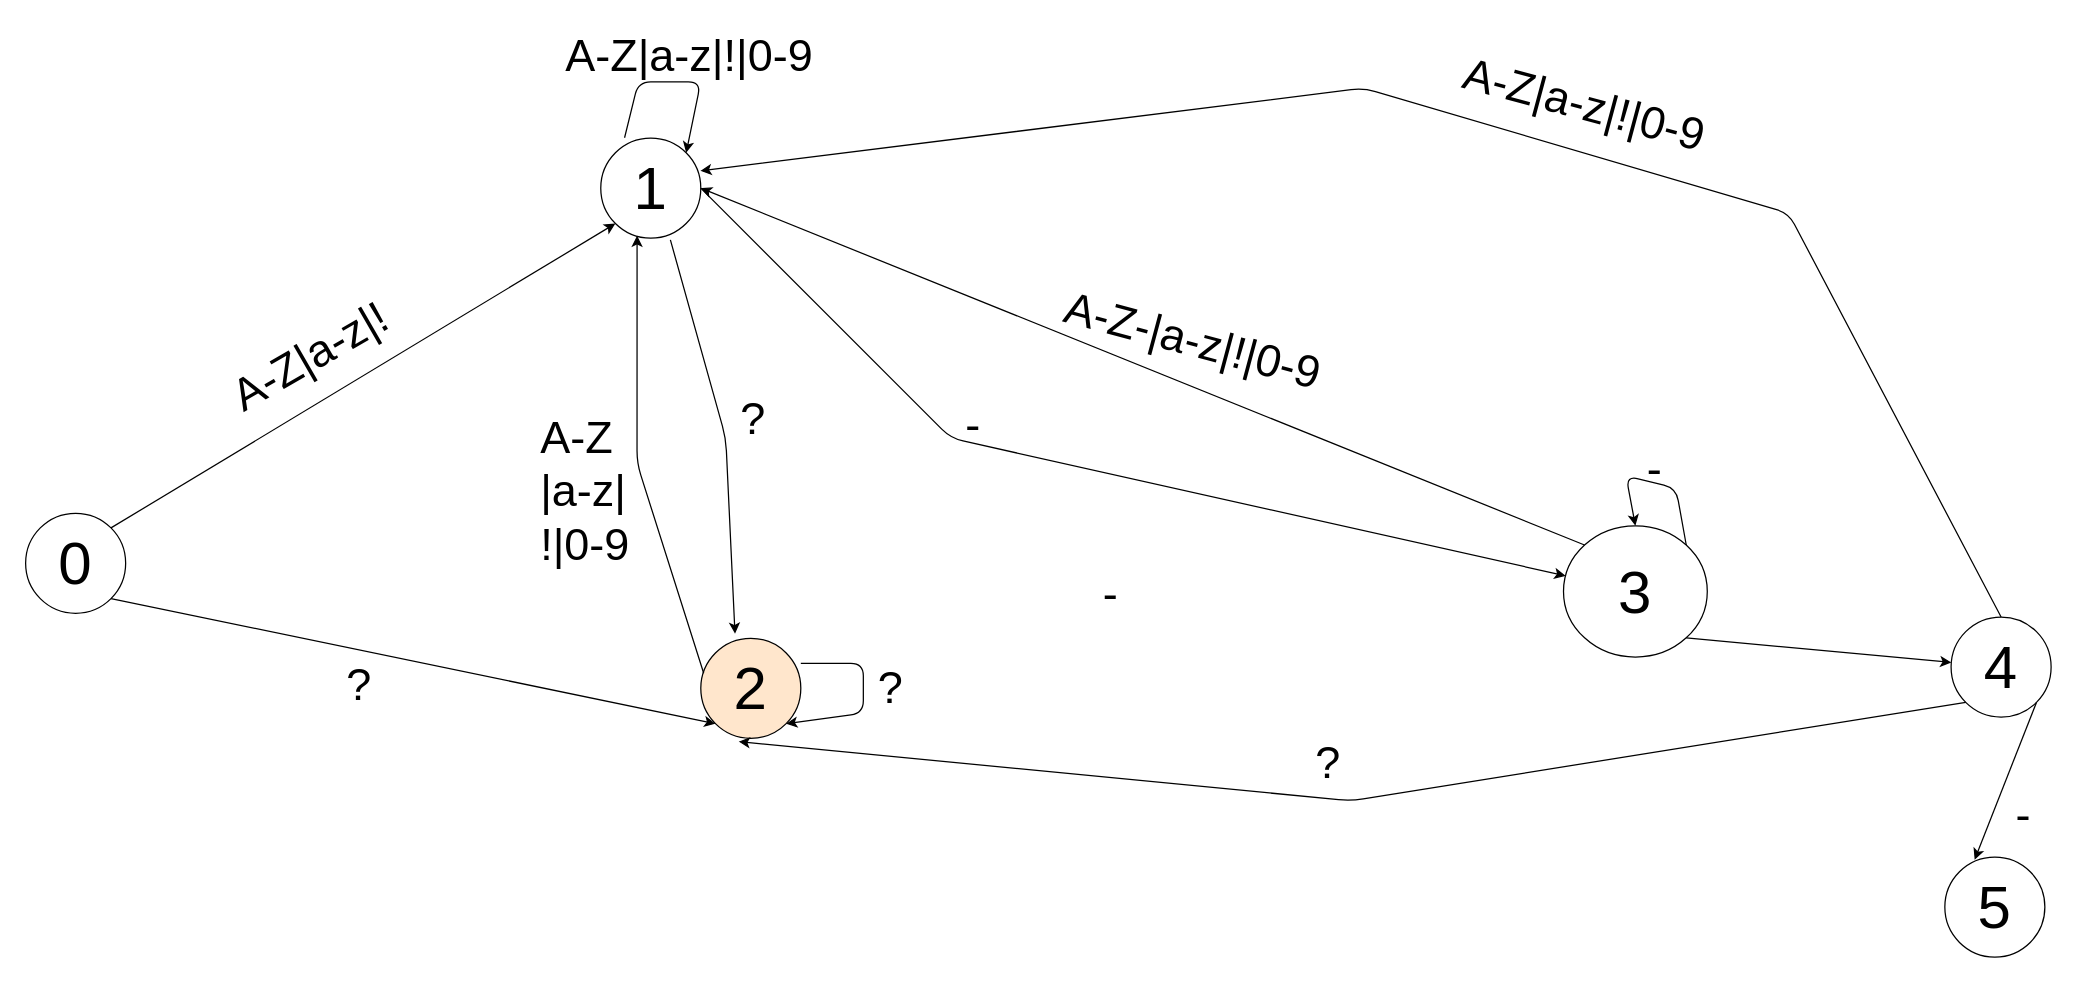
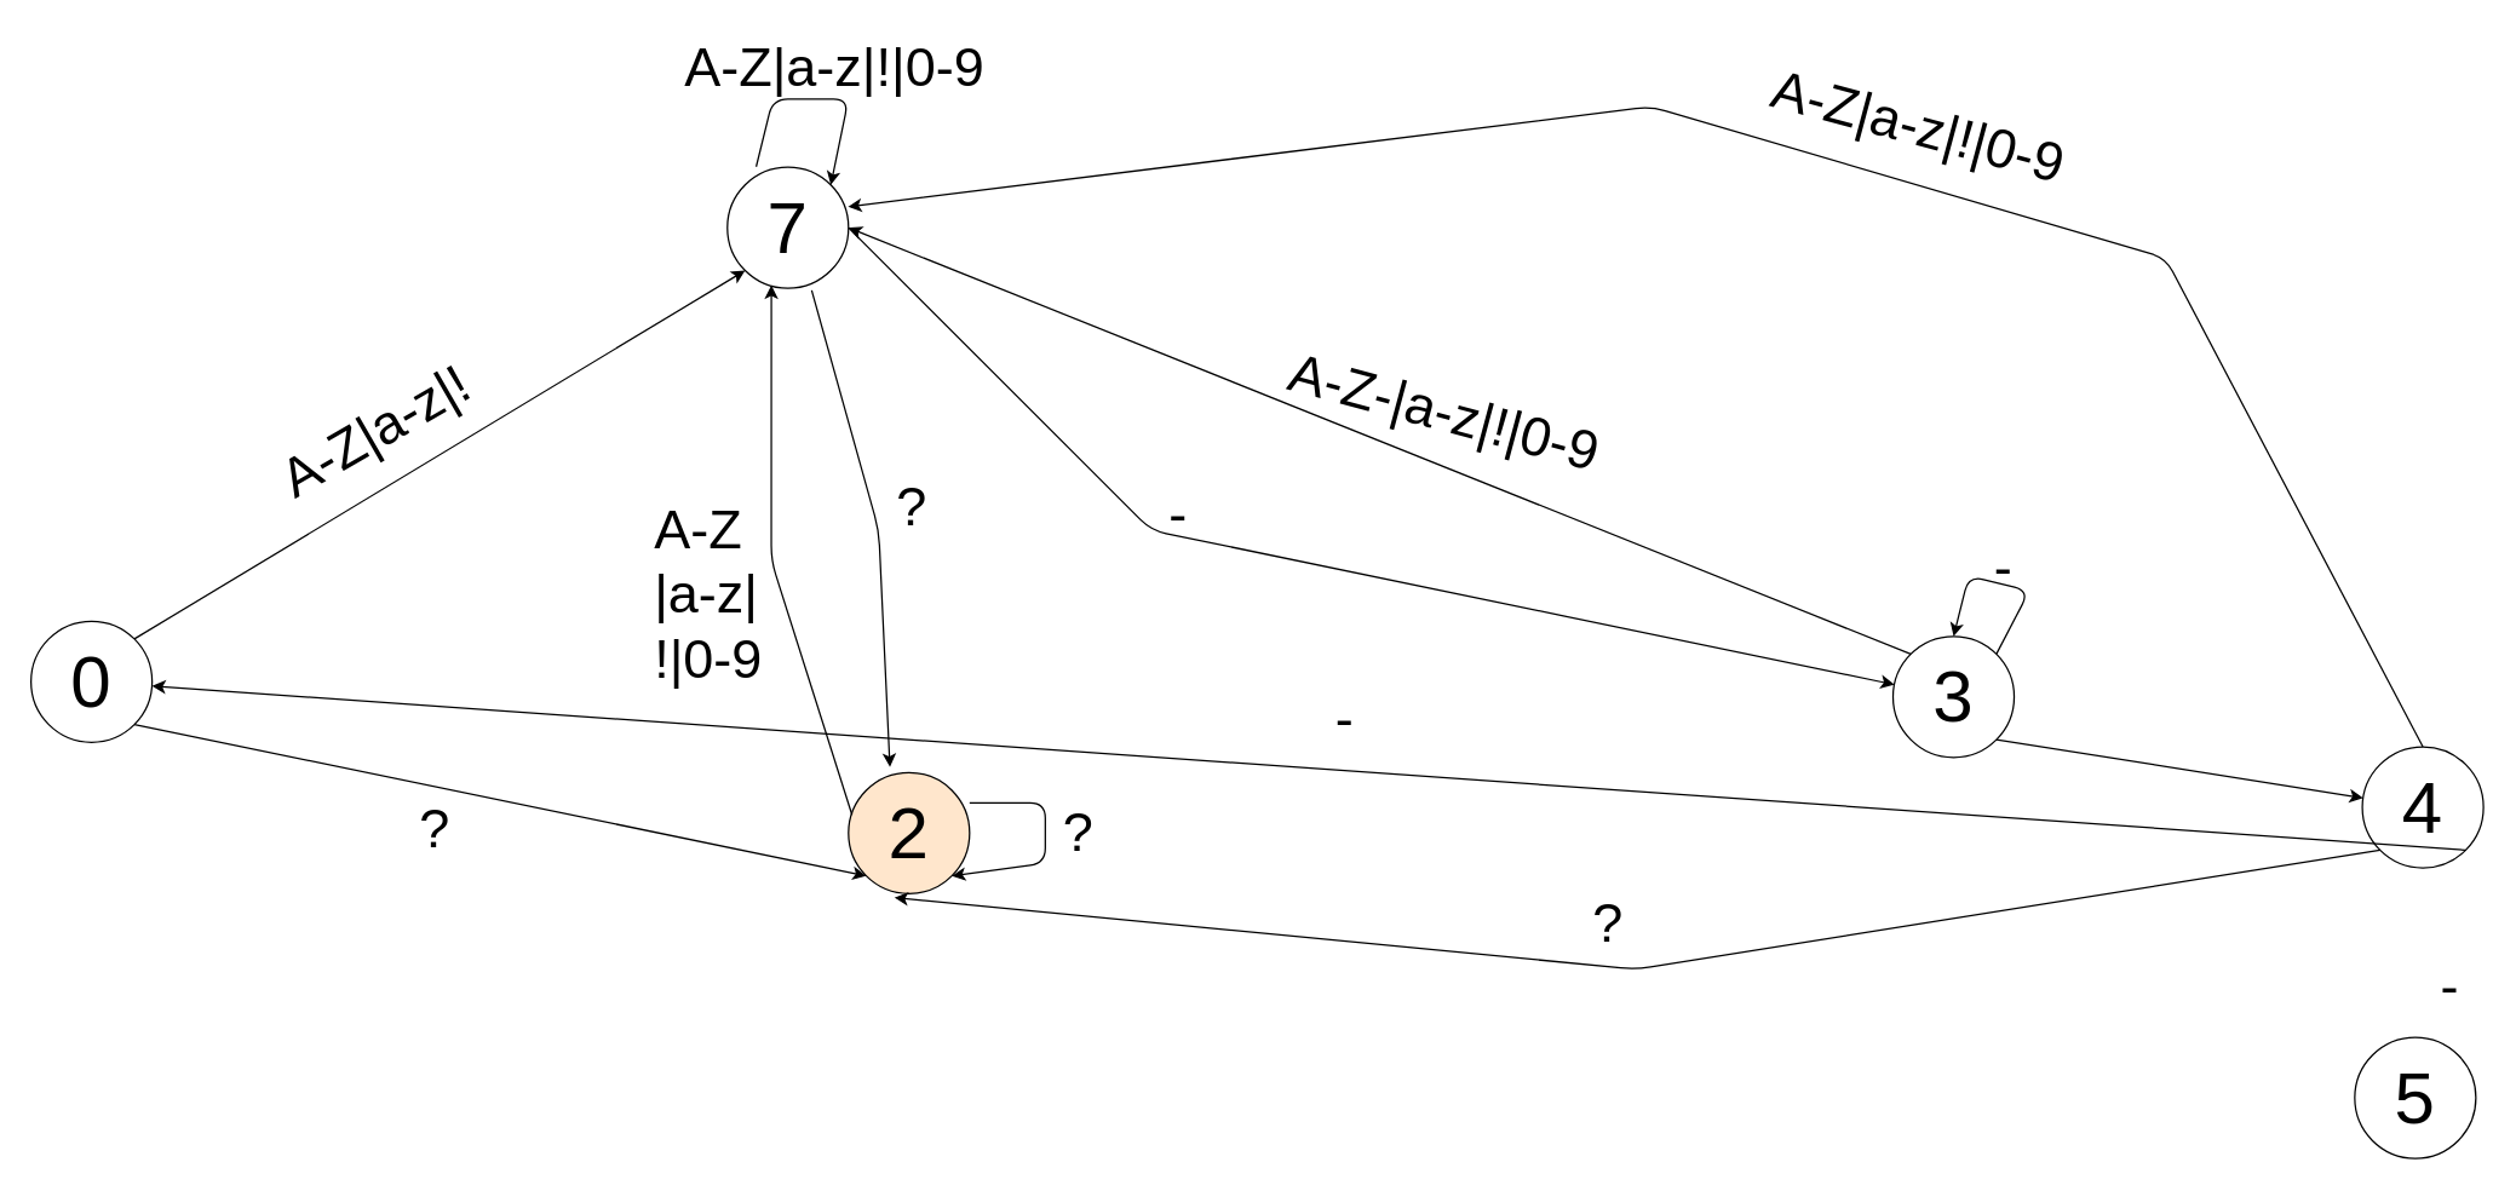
  <mxCell id="0" />
  <mxCell id="1" parent="0" />
  <mxCell id="2" value="&lt;span style=&quot;font-size: 36px&quot;&gt;A-Z|a-z|!&lt;/span&gt;" style="text;html=1;resizable=0;points=[];autosize=1;align=left;verticalAlign=top;spacingTop=-4;rotation=-30;" vertex="1" parent="1"><mxGeometry x="170" y="260" width="150" height="20" as="geometry" /></mxCell>
  <mxCell id="3" value="&lt;font style=&quot;font-size: 48px&quot;&gt;0&lt;/font&gt;" style="ellipse;whiteSpace=wrap;html=1;aspect=fixed;" vertex="1" parent="1"><mxGeometry x="20" y="410" width="80" height="80" as="geometry" /></mxCell>
- <mxCell id="4" value="&lt;font style=&quot;font-size: 48px&quot;&gt;1&lt;/font&gt;" style="ellipse;whiteSpace=wrap;html=1;aspect=fixed;" vertex="1" parent="1"><mxGeometry x="480" y="110" width="80" height="80" as="geometry" /></mxCell>
+ <mxCell id="4" value="&lt;font style=&quot;font-size: 48px&quot;&gt;7&lt;/font&gt;" style="ellipse;whiteSpace=wrap;html=1;aspect=fixed;" vertex="1" parent="1"><mxGeometry x="480" y="110" width="80" height="80" as="geometry" /></mxCell>
  <mxCell id="5" value="&lt;font style=&quot;font-size: 48px&quot;&gt;2&lt;/font&gt;" style="ellipse;whiteSpace=wrap;html=1;aspect=fixed;fillColor=#ffe6cc;" vertex="1" parent="1"><mxGeometry x="560" y="510" width="80" height="80" as="geometry" /></mxCell>
- <mxCell id="6" value="&lt;font style=&quot;font-size: 48px&quot;&gt;3&lt;/font&gt;" style="ellipse;whiteSpace=wrap;html=1;aspect=fixed;" vertex="1" parent="1"><mxGeometry x="1250" y="420" width="115" height="105" as="geometry" /></mxCell>
+ <mxCell id="6" value="&lt;font style=&quot;font-size: 48px&quot;&gt;3&lt;/font&gt;" style="ellipse;whiteSpace=wrap;html=1;aspect=fixed;" vertex="1" parent="1"><mxGeometry x="1250" y="420" width="80" height="80" as="geometry" /></mxCell>
  <mxCell id="7" value="&lt;font style=&quot;font-size: 48px&quot;&gt;4&lt;/font&gt;" style="ellipse;whiteSpace=wrap;html=1;aspect=fixed;" vertex="1" parent="1"><mxGeometry x="1560" y="493" width="80" height="80" as="geometry" /></mxCell>
  <mxCell id="8" value="&lt;font style=&quot;font-size: 48px&quot;&gt;5&lt;/font&gt;" style="ellipse;whiteSpace=wrap;html=1;aspect=fixed;" vertex="1" parent="1"><mxGeometry x="1555" y="685" width="80" height="80" as="geometry" /></mxCell>
  <mxCell id="9" value="" style="endArrow=classic;html=1;exitX=1;exitY=1;exitDx=0;exitDy=0;" edge="1" parent="1" source="6" target="7"><mxGeometry width="50" height="50" relative="1" as="geometry"><mxPoint x="1365" y="570" as="sourcePoint" /><mxPoint x="1415" y="520" as="targetPoint" /></mxGeometry></mxCell>
  <mxCell id="10" value="" style="endArrow=classic;html=1;exitX=1;exitY=0.5;exitDx=0;exitDy=0;" edge="1" parent="1" source="4" target="6"><mxGeometry width="50" height="50" relative="1" as="geometry"><mxPoint x="820" y="200" as="sourcePoint" /><mxPoint x="870" y="150" as="targetPoint" /><Array as="points"><mxPoint x="760" y="350" /></Array></mxGeometry></mxCell>
  <mxCell id="11" value="" style="endArrow=classic;html=1;exitX=0.696;exitY=1.017;exitDx=0;exitDy=0;exitPerimeter=0;entryX=0.342;entryY=-0.046;entryDx=0;entryDy=0;entryPerimeter=0;" edge="1" parent="1" source="4" target="5"><mxGeometry width="50" height="50" relative="1" as="geometry"><mxPoint x="-150" y="840" as="sourcePoint" /><mxPoint x="910" y="310" as="targetPoint" /><Array as="points"><mxPoint x="580" y="350" /></Array></mxGeometry></mxCell>
  <mxCell id="12" value="" style="endArrow=classic;html=1;exitX=0;exitY=0;exitDx=0;exitDy=0;entryX=1;entryY=0.5;entryDx=0;entryDy=0;" edge="1" parent="1" source="6" target="4"><mxGeometry width="50" height="50" relative="1" as="geometry"><mxPoint x="1240" y="360" as="sourcePoint" /><mxPoint x="1290" y="310" as="targetPoint" /></mxGeometry></mxCell>
  <mxCell id="13" value="" style="endArrow=classic;html=1;exitX=1;exitY=1;exitDx=0;exitDy=0;entryX=0;entryY=1;entryDx=0;entryDy=0;" edge="1" parent="1" source="3" target="5"><mxGeometry width="50" height="50" relative="1" as="geometry"><mxPoint x="-157.5" y="558" as="sourcePoint" /><mxPoint x="-107.5" y="508" as="targetPoint" /></mxGeometry></mxCell>
  <mxCell id="14" value="" style="endArrow=classic;html=1;exitX=1;exitY=0;exitDx=0;exitDy=0;entryX=0.5;entryY=0;entryDx=0;entryDy=0;" edge="1" parent="1" source="6" target="6"><mxGeometry width="50" height="50" relative="1" as="geometry"><mxPoint x="1305" y="430" as="sourcePoint" /><mxPoint x="1270" y="370" as="targetPoint" /><Array as="points"><mxPoint x="1340" y="390" /><mxPoint x="1300" y="380" /></Array></mxGeometry></mxCell>
  <mxCell id="15" value="" style="endArrow=classic;html=1;exitX=0;exitY=1;exitDx=0;exitDy=0;entryX=0.379;entryY=1.033;entryDx=0;entryDy=0;entryPerimeter=0;" edge="1" parent="1" source="7" target="5"><mxGeometry width="50" height="50" relative="1" as="geometry"><mxPoint x="1420" y="690" as="sourcePoint" /><mxPoint x="1470" y="640" as="targetPoint" /><Array as="points"><mxPoint x="1080" y="640" /></Array></mxGeometry></mxCell>
  <mxCell id="16" value="" style="endArrow=classic;html=1;entryX=0;entryY=1;entryDx=0;entryDy=0;exitX=1;exitY=0;exitDx=0;exitDy=0;" edge="1" parent="1" source="3" target="4"><mxGeometry width="50" height="50" relative="1" as="geometry"><mxPoint x="-220" y="440" as="sourcePoint" /><mxPoint x="-170" y="390" as="targetPoint" /></mxGeometry></mxCell>
  <mxCell id="17" value="" style="endArrow=classic;html=1;entryX=1;entryY=0;entryDx=0;entryDy=0;exitX=0.238;exitY=-0.004;exitDx=0;exitDy=0;exitPerimeter=0;" edge="1" parent="1" source="4" target="4"><mxGeometry width="50" height="50" relative="1" as="geometry"><mxPoint x="470" y="80" as="sourcePoint" /><mxPoint x="515.238" y="92.815" as="targetPoint" /><Array as="points"><mxPoint x="510" y="65" /><mxPoint x="560" y="65" /></Array></mxGeometry></mxCell>
  <mxCell id="18" value="&lt;span style=&quot;font-size: 36px&quot;&gt;A-Z|a-z|!|0-9&lt;/span&gt;" style="text;html=1;resizable=0;points=[];autosize=1;align=left;verticalAlign=top;spacingTop=-4;rotation=0;" vertex="1" parent="1"><mxGeometry x="450" y="20" width="210" height="20" as="geometry" /></mxCell>
  <mxCell id="19" value="&lt;span style=&quot;font-size: 36px&quot;&gt;?&lt;br&gt;&lt;br&gt;&lt;/span&gt;" style="text;html=1;resizable=0;points=[];autosize=1;align=left;verticalAlign=top;spacingTop=-4;rotation=0;" vertex="1" parent="1"><mxGeometry x="590" y="310" width="40" height="50" as="geometry" /></mxCell>
  <mxCell id="20" value="" style="endArrow=classic;html=1;exitX=0.029;exitY=0.35;exitDx=0;exitDy=0;exitPerimeter=0;entryX=0.363;entryY=0.975;entryDx=0;entryDy=0;entryPerimeter=0;" edge="1" parent="1" source="5" target="4"><mxGeometry width="50" height="50" relative="1" as="geometry"><mxPoint x="390.167" y="274.833" as="sourcePoint" /><mxPoint x="441.833" y="589.833" as="targetPoint" /><Array as="points"><mxPoint x="509" y="370" /></Array></mxGeometry></mxCell>
  <mxCell id="21" value="&lt;span style=&quot;font-size: 36px&quot;&gt;A-Z&lt;br&gt;|a-z|&lt;br&gt;!|0-9&lt;/span&gt;" style="text;html=1;resizable=0;points=[];autosize=1;align=left;verticalAlign=top;spacingTop=-4;rotation=0;" vertex="1" parent="1"><mxGeometry x="430" y="325" width="90" height="70" as="geometry" /></mxCell>
  <mxCell id="22" value="&lt;span style=&quot;font-size: 36px&quot;&gt;?&lt;br&gt;&lt;br&gt;&lt;/span&gt;" style="text;html=1;resizable=0;points=[];autosize=1;align=left;verticalAlign=top;spacingTop=-4;rotation=0;" vertex="1" parent="1"><mxGeometry x="275" y="523" width="40" height="50" as="geometry" /></mxCell>
  <mxCell id="23" value="" style="endArrow=classic;html=1;entryX=1;entryY=1;entryDx=0;entryDy=0;exitX=1;exitY=0.25;exitDx=0;exitDy=0;exitPerimeter=0;" edge="1" parent="1" source="5" target="5"><mxGeometry width="50" height="50" relative="1" as="geometry"><mxPoint x="690" y="571.167" as="sourcePoint" /><mxPoint x="740" y="582.833" as="targetPoint" /><Array as="points"><mxPoint x="690" y="530" /><mxPoint x="690" y="570" /></Array></mxGeometry></mxCell>
  <mxCell id="24" value="&lt;span style=&quot;font-size: 36px&quot;&gt;?&lt;br&gt;&lt;br&gt;&lt;/span&gt;" style="text;html=1;resizable=0;points=[];autosize=1;align=left;verticalAlign=top;spacingTop=-4;rotation=0;" vertex="1" parent="1"><mxGeometry x="700" y="525" width="40" height="50" as="geometry" /></mxCell>
  <mxCell id="25" value="&lt;span style=&quot;font-size: 36px&quot;&gt;-&lt;br&gt;&lt;/span&gt;" style="text;html=1;resizable=0;points=[];autosize=1;align=left;verticalAlign=top;spacingTop=-4;rotation=0;" vertex="1" parent="1"><mxGeometry x="770" y="315" width="30" height="20" as="geometry" /></mxCell>
  <mxCell id="26" value="&lt;span style=&quot;font-size: 36px&quot;&gt;-&lt;br&gt;&lt;/span&gt;" style="text;html=1;resizable=0;points=[];autosize=1;align=left;verticalAlign=top;spacingTop=-4;rotation=0;" vertex="1" parent="1"><mxGeometry x="880" y="450" width="30" height="20" as="geometry" /></mxCell>
  <mxCell id="27" value="&lt;span style=&quot;font-size: 36px&quot;&gt;A-Z-|a-z|!|0-9&lt;/span&gt;" style="text;html=1;resizable=0;points=[];autosize=1;align=left;verticalAlign=top;spacingTop=-4;rotation=15;" vertex="1" parent="1"><mxGeometry x="850" y="250" width="230" height="20" as="geometry" /></mxCell>
  <mxCell id="28" value="&lt;span style=&quot;font-size: 36px&quot;&gt;-&lt;br&gt;&lt;/span&gt;" style="text;html=1;resizable=0;points=[];autosize=1;align=left;verticalAlign=top;spacingTop=-4;rotation=0;" vertex="1" parent="1"><mxGeometry x="1315" y="350" width="30" height="20" as="geometry" /></mxCell>
  <mxCell id="29" value="&lt;span style=&quot;font-size: 36px&quot;&gt;?&lt;br&gt;&lt;br&gt;&lt;/span&gt;" style="text;html=1;resizable=0;points=[];autosize=1;align=left;verticalAlign=top;spacingTop=-4;rotation=0;" vertex="1" parent="1"><mxGeometry x="1050" y="585" width="40" height="50" as="geometry" /></mxCell>
- <mxCell id="30" value="" style="endArrow=classic;html=1;exitX=1;exitY=1;exitDx=0;exitDy=0;entryX=0.298;entryY=0.026;entryDx=0;entryDy=0;entryPerimeter=0;" edge="1" parent="1" source="7" target="8"><mxGeometry width="50" height="50" relative="1" as="geometry"><mxPoint x="1740" y="625" as="sourcePoint" /><mxPoint x="1790" y="575" as="targetPoint" /></mxGeometry></mxCell>
+ <mxCell id="30" value="" style="endArrow=classic;html=1;exitX=1;exitY=1;exitDx=0;exitDy=0;" edge="1" parent="1" source="7" target="3"><mxGeometry width="50" height="50" relative="1" as="geometry"><mxPoint x="1740" y="625" as="sourcePoint" /><mxPoint x="1790" y="575" as="targetPoint" /></mxGeometry></mxCell>
  <mxCell id="31" value="" style="endArrow=classic;html=1;exitX=0.5;exitY=0;exitDx=0;exitDy=0;entryX=0.996;entryY=0.327;entryDx=0;entryDy=0;entryPerimeter=0;" edge="1" parent="1" source="7" target="4"><mxGeometry width="50" height="50" relative="1" as="geometry"><mxPoint x="1590" y="493" as="sourcePoint" /><mxPoint x="740" y="70" as="targetPoint" /><Array as="points"><mxPoint x="1430" y="170" /><mxPoint x="1090" y="70" /></Array></mxGeometry></mxCell>
  <mxCell id="32" value="&lt;span style=&quot;font-size: 36px&quot;&gt;-&lt;br&gt;&lt;/span&gt;" style="text;html=1;resizable=0;points=[];autosize=1;align=left;verticalAlign=top;spacingTop=-4;rotation=0;" vertex="1" parent="1"><mxGeometry x="1610" y="626.5" width="30" height="20" as="geometry" /></mxCell>
  <mxCell id="33" value="&lt;span style=&quot;font-size: 36px&quot;&gt;A-Z|a-z|!|0-9&lt;/span&gt;" style="text;html=1;resizable=0;points=[];autosize=1;align=left;verticalAlign=top;spacingTop=-4;rotation=15;" vertex="1" parent="1"><mxGeometry x="1170" y="60" width="210" height="20" as="geometry" /></mxCell>
